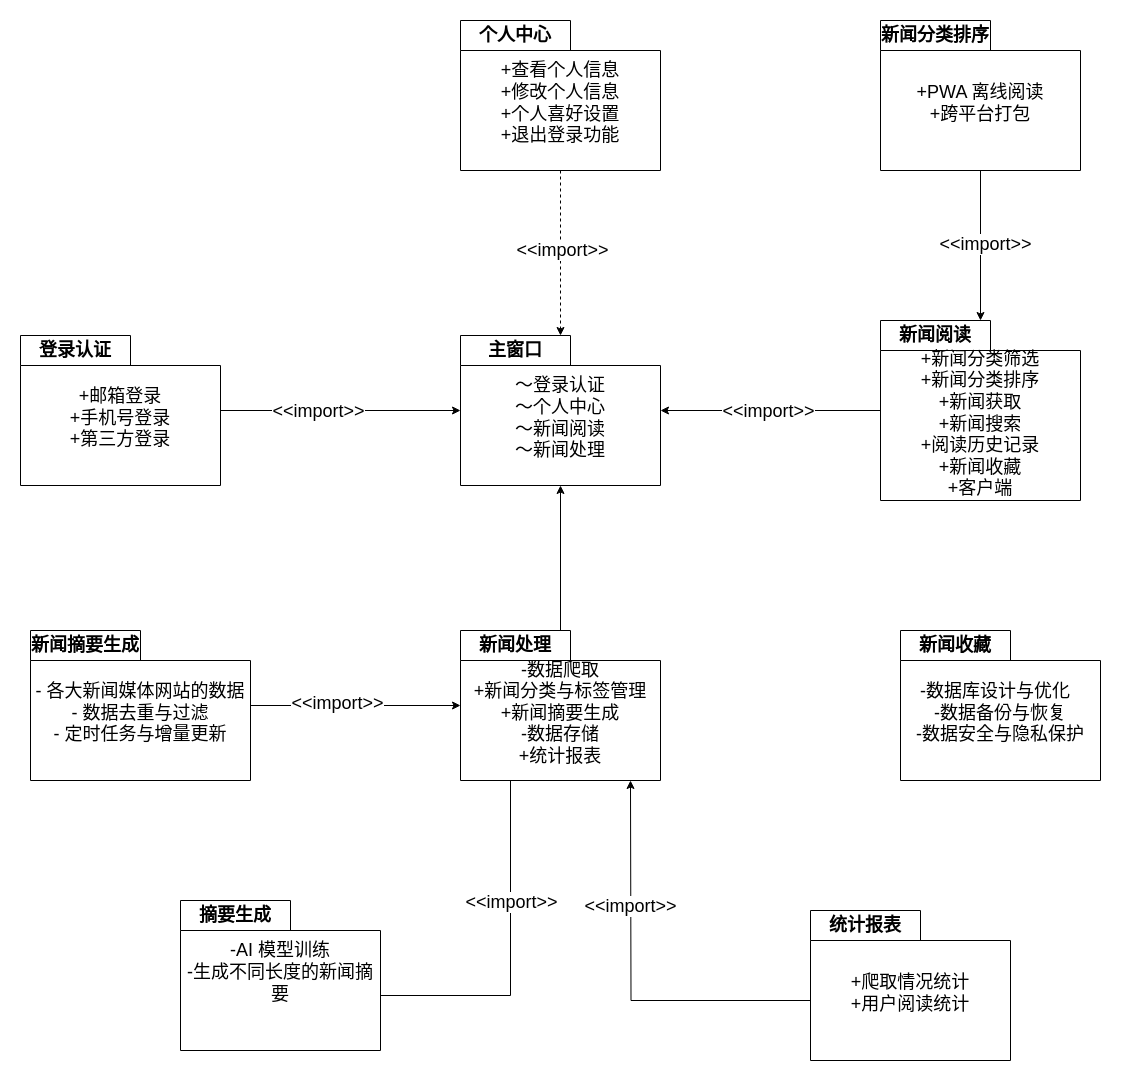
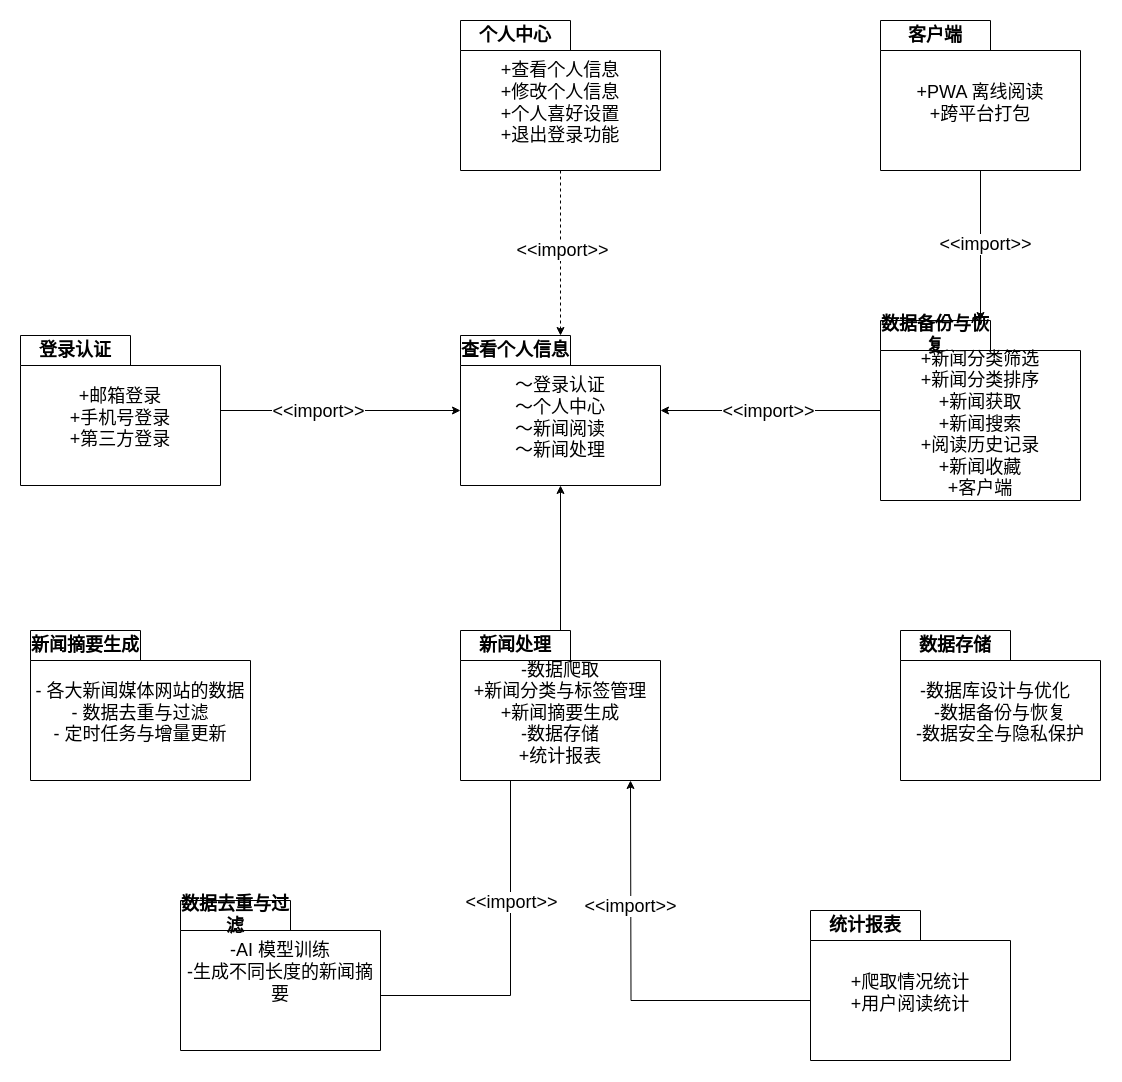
  <mxCell id="0" />
  <mxCell id="1" parent="0" />
  <mxCell id="2" value="登录认证" style="shape=folder;fontStyle=1;tabWidth=110;tabHeight=30;tabPosition=left;html=1;boundedLbl=1;labelInHeader=1;container=1;collapsible=0;whiteSpace=wrap;fontSize=18;" parent="1" vertex="1"><mxGeometry x="20" y="335" width="200" height="150" as="geometry" /></mxCell>
  <mxCell id="3" value="&lt;div style=&quot;font-size: 18px;&quot;&gt;&lt;br style=&quot;font-size: 18px;&quot;&gt;&lt;/div&gt;&lt;div style=&quot;font-size: 18px;&quot;&gt;+邮箱登录&lt;br style=&quot;font-size: 18px;&quot;&gt;&lt;/div&gt;+手机号登录&lt;br style=&quot;font-size: 18px;&quot;&gt;+第三方登录&lt;div style=&quot;font-size: 18px;&quot;&gt;&lt;br style=&quot;font-size: 18px;&quot;&gt;&lt;/div&gt;" style="html=1;strokeColor=none;resizeWidth=1;resizeHeight=1;fillColor=none;part=1;connectable=0;allowArrows=0;deletable=0;whiteSpace=wrap;fontSize=18;" parent="2" vertex="1"><mxGeometry width="200" height="105" relative="1" as="geometry"><mxPoint y="30" as="offset" /></mxGeometry></mxCell>
- <mxCell id="4" value="主窗口" style="shape=folder;fontStyle=1;tabWidth=110;tabHeight=30;tabPosition=left;html=1;boundedLbl=1;labelInHeader=1;container=1;collapsible=0;whiteSpace=wrap;fontSize=18;" parent="1" vertex="1"><mxGeometry x="460" y="335" width="200" height="150" as="geometry" /></mxCell>
+ <mxCell id="4" value="查看个人信息" style="shape=folder;fontStyle=1;tabWidth=110;tabHeight=30;tabPosition=left;html=1;boundedLbl=1;labelInHeader=1;container=1;collapsible=0;whiteSpace=wrap;fontSize=18;" parent="1" vertex="1"><mxGeometry x="460" y="335" width="200" height="150" as="geometry" /></mxCell>
  <mxCell id="5" value="～登录认证&lt;br style=&quot;font-size: 18px;&quot;&gt;～个人中心&lt;div style=&quot;font-size: 18px;&quot;&gt;～新闻阅读&lt;br style=&quot;font-size: 18px;&quot;&gt;～新闻处理&lt;/div&gt;" style="html=1;strokeColor=none;resizeWidth=1;resizeHeight=1;fillColor=none;part=1;connectable=0;allowArrows=0;deletable=0;whiteSpace=wrap;fontSize=18;" parent="4" vertex="1"><mxGeometry width="200" height="105" relative="1" as="geometry"><mxPoint y="30" as="offset" /></mxGeometry></mxCell>
- <mxCell id="6" value="新闻阅读" style="shape=folder;fontStyle=1;tabWidth=110;tabHeight=30;tabPosition=left;html=1;boundedLbl=1;labelInHeader=1;container=1;collapsible=0;whiteSpace=wrap;fontSize=18;" parent="1" vertex="1"><mxGeometry x="880" y="320" width="200" height="180" as="geometry" /></mxCell>
+ <mxCell id="6" value="数据备份与恢复" style="shape=folder;fontStyle=1;tabWidth=110;tabHeight=30;tabPosition=left;html=1;boundedLbl=1;labelInHeader=1;container=1;collapsible=0;whiteSpace=wrap;fontSize=18;" parent="1" vertex="1"><mxGeometry x="880" y="320" width="200" height="180" as="geometry" /></mxCell>
  <mxCell id="7" value="&lt;br style=&quot;font-size: 18px;&quot;&gt;+新闻分类筛选&lt;br style=&quot;font-size: 18px;&quot;&gt;+新闻分类排序&lt;br style=&quot;font-size: 18px;&quot;&gt;+新闻获取&lt;br style=&quot;font-size: 18px;&quot;&gt;+新闻搜索&lt;br style=&quot;font-size: 18px;&quot;&gt;+阅读历史记录&lt;br style=&quot;font-size: 18px;&quot;&gt;+新闻收藏&lt;br style=&quot;font-size: 18px;&quot;&gt;+客户端" style="html=1;strokeColor=none;resizeWidth=1;resizeHeight=1;fillColor=none;part=1;connectable=0;allowArrows=0;deletable=0;whiteSpace=wrap;fontSize=18;" parent="6" vertex="1"><mxGeometry width="200" height="126" relative="1" as="geometry"><mxPoint y="30" as="offset" /></mxGeometry></mxCell>
  <mxCell id="8" value="" style="html=1;strokeColor=none;resizeWidth=1;resizeHeight=1;fillColor=none;part=1;connectable=0;allowArrows=0;deletable=0;whiteSpace=wrap;fontSize=18;" parent="1" vertex="1"><mxGeometry x="110" y="560" width="150" height="70" as="geometry" /></mxCell>
  <mxCell id="9" style="edgeStyle=orthogonalEdgeStyle;rounded=0;orthogonalLoop=1;jettySize=auto;html=1;fontSize=18;dashed=1;" parent="1" source="11" target="4" edge="1"><mxGeometry relative="1" as="geometry" /></mxCell>
  <mxCell id="10" value="&amp;lt;&amp;lt;import&amp;gt;&amp;gt;" style="edgeLabel;html=1;align=center;verticalAlign=middle;resizable=0;points=[];fontSize=18;" parent="9" vertex="1" connectable="0"><mxGeometry x="-0.041" y="1" relative="1" as="geometry"><mxPoint as="offset" /></mxGeometry></mxCell>
  <mxCell id="11" value="个人中心" style="shape=folder;fontStyle=1;tabWidth=110;tabHeight=30;tabPosition=left;html=1;boundedLbl=1;labelInHeader=1;container=1;collapsible=0;whiteSpace=wrap;fontSize=18;" parent="1" vertex="1"><mxGeometry x="460" y="20" width="200" height="150" as="geometry" /></mxCell>
  <mxCell id="12" value="+查看个人信息&lt;br style=&quot;font-size: 18px;&quot;&gt;+修改个人信息&lt;br style=&quot;font-size: 18px;&quot;&gt;+个人喜好设置&lt;br style=&quot;font-size: 18px;&quot;&gt;+退出登录功能" style="html=1;strokeColor=none;resizeWidth=1;resizeHeight=1;fillColor=none;part=1;connectable=0;allowArrows=0;deletable=0;whiteSpace=wrap;fontSize=18;" parent="11" vertex="1"><mxGeometry width="200" height="105" relative="1" as="geometry"><mxPoint y="30" as="offset" /></mxGeometry></mxCell>
  <mxCell id="13" value="新闻处理" style="shape=folder;fontStyle=1;tabWidth=110;tabHeight=30;tabPosition=left;html=1;boundedLbl=1;labelInHeader=1;container=1;collapsible=0;whiteSpace=wrap;fontSize=18;" parent="1" vertex="1"><mxGeometry x="460" y="630" width="200" height="150" as="geometry" /></mxCell>
  <mxCell id="14" value="-数据爬取&lt;br style=&quot;font-size: 18px;&quot;&gt;+新闻分类与标签管理&lt;br style=&quot;font-size: 18px;&quot;&gt;+新闻摘要生成&lt;br style=&quot;font-size: 18px;&quot;&gt;&lt;div style=&quot;font-size: 18px;&quot;&gt;-数据存储&lt;br&gt;+统计报表&lt;/div&gt;" style="html=1;strokeColor=none;resizeWidth=1;resizeHeight=1;fillColor=none;part=1;connectable=0;allowArrows=0;deletable=0;whiteSpace=wrap;fontSize=18;" parent="13" vertex="1"><mxGeometry width="200" height="105" relative="1" as="geometry"><mxPoint y="30" as="offset" /></mxGeometry></mxCell>
  <mxCell id="15" style="rounded=0;orthogonalLoop=1;jettySize=auto;html=1;entryDx=0;entryDy=65;entryPerimeter=0;fontSize=18;" parent="1" source="2" target="4" edge="1"><mxGeometry relative="1" as="geometry" /></mxCell>
  <mxCell id="16" value="&amp;lt;&amp;lt;import&amp;gt;&amp;gt;" style="edgeLabel;html=1;align=center;verticalAlign=middle;resizable=0;points=[];fontSize=18;" parent="15" vertex="1" connectable="0"><mxGeometry x="-0.19" relative="1" as="geometry"><mxPoint as="offset" /></mxGeometry></mxCell>
  <mxCell id="17" style="edgeStyle=orthogonalEdgeStyle;rounded=0;orthogonalLoop=1;jettySize=auto;html=1;entryDx=0;entryDy=0;entryPerimeter=0;fontSize=18;" parent="1" source="13" target="4" edge="1"><mxGeometry relative="1" as="geometry" /></mxCell>
  <mxCell id="18" style="edgeStyle=orthogonalEdgeStyle;rounded=0;orthogonalLoop=1;jettySize=auto;html=1;entryDx=150;entryDy=82.5;entryPerimeter=0;fontSize=18;" parent="1" source="6" target="4" edge="1"><mxGeometry relative="1" as="geometry" /></mxCell>
  <mxCell id="19" value="&amp;lt;&amp;lt;import&amp;gt;&amp;gt;" style="edgeLabel;html=1;align=center;verticalAlign=middle;resizable=0;points=[];fontSize=18;" parent="18" vertex="1" connectable="0"><mxGeometry x="0.03" relative="1" as="geometry"><mxPoint as="offset" /></mxGeometry></mxCell>
  <mxCell id="20" value="" style="html=1;strokeColor=none;resizeWidth=1;resizeHeight=1;fillColor=none;part=1;connectable=0;allowArrows=0;deletable=0;whiteSpace=wrap;fontSize=18;" parent="1" vertex="1"><mxGeometry x="680" y="630" width="150" height="70" as="geometry" /></mxCell>
  <mxCell id="21" value="新闻摘要生成" style="shape=folder;fontStyle=1;tabWidth=110;tabHeight=30;tabPosition=left;html=1;boundedLbl=1;labelInHeader=1;container=1;collapsible=0;whiteSpace=wrap;fontSize=18;" parent="1" vertex="1"><mxGeometry x="30" y="630" width="220" height="150" as="geometry" /></mxCell>
  <mxCell id="22" value="- 各大新闻媒体网站的数据&lt;br style=&quot;font-size: 18px;&quot;&gt;- 数据去重与过滤&lt;br style=&quot;font-size: 18px;&quot;&gt;&lt;div style=&quot;font-size: 18px;&quot;&gt;- 定时任务与增量更新&lt;br style=&quot;font-size: 18px;&quot;&gt;&lt;/div&gt;" style="html=1;strokeColor=none;resizeWidth=1;resizeHeight=1;fillColor=none;part=1;connectable=0;allowArrows=0;deletable=0;whiteSpace=wrap;fontSize=18;" parent="21" vertex="1"><mxGeometry width="220" height="105" relative="1" as="geometry"><mxPoint y="30" as="offset" /></mxGeometry></mxCell>
- <mxCell id="23" value="摘要生成" style="shape=folder;fontStyle=1;tabWidth=110;tabHeight=30;tabPosition=left;html=1;boundedLbl=1;labelInHeader=1;container=1;collapsible=0;whiteSpace=wrap;fontSize=18;" parent="1" vertex="1"><mxGeometry x="180" y="900" width="200" height="150" as="geometry" /></mxCell>
+ <mxCell id="23" value="数据去重与过滤" style="shape=folder;fontStyle=1;tabWidth=110;tabHeight=30;tabPosition=left;html=1;boundedLbl=1;labelInHeader=1;container=1;collapsible=0;whiteSpace=wrap;fontSize=18;" parent="1" vertex="1"><mxGeometry x="180" y="900" width="200" height="150" as="geometry" /></mxCell>
  <mxCell id="24" value="-AI 模型训练&lt;br style=&quot;font-size: 18px;&quot;&gt;-生成不同长度的新闻摘要&lt;div style=&quot;font-size: 18px;&quot;&gt;&lt;br style=&quot;font-size: 18px;&quot;&gt;&lt;/div&gt;" style="html=1;strokeColor=none;resizeWidth=1;resizeHeight=1;fillColor=none;part=1;connectable=0;allowArrows=0;deletable=0;whiteSpace=wrap;fontSize=18;" parent="23" vertex="1"><mxGeometry width="200" height="105" relative="1" as="geometry"><mxPoint y="30" as="offset" /></mxGeometry></mxCell>
- <mxCell id="25" value="新闻收藏" style="shape=folder;fontStyle=1;tabWidth=110;tabHeight=30;tabPosition=left;html=1;boundedLbl=1;labelInHeader=1;container=1;collapsible=0;whiteSpace=wrap;fontSize=18;" parent="1" vertex="1"><mxGeometry x="900" y="630" width="200" height="150" as="geometry" /></mxCell>
+ <mxCell id="25" value="数据存储" style="shape=folder;fontStyle=1;tabWidth=110;tabHeight=30;tabPosition=left;html=1;boundedLbl=1;labelInHeader=1;container=1;collapsible=0;whiteSpace=wrap;fontSize=18;" parent="1" vertex="1"><mxGeometry x="900" y="630" width="200" height="150" as="geometry" /></mxCell>
  <mxCell id="26" value="-数据库设计与优化&lt;span style=&quot;white-space: pre; font-size: 18px;&quot;&gt;&#09;&lt;/span&gt;&lt;br style=&quot;font-size: 18px;&quot;&gt;-数据备份与恢复&lt;div style=&quot;font-size: 18px;&quot;&gt;-数据安全与隐私保护&lt;/div&gt;" style="html=1;strokeColor=none;resizeWidth=1;resizeHeight=1;fillColor=none;part=1;connectable=0;allowArrows=0;deletable=0;whiteSpace=wrap;fontSize=18;" parent="25" vertex="1"><mxGeometry width="200" height="105" relative="1" as="geometry"><mxPoint y="30" as="offset" /></mxGeometry></mxCell>
- <mxCell id="27" value="新闻分类排序" style="shape=folder;fontStyle=1;tabWidth=110;tabHeight=30;tabPosition=left;html=1;boundedLbl=1;labelInHeader=1;container=1;collapsible=0;whiteSpace=wrap;fontSize=18;" parent="1" vertex="1"><mxGeometry x="880" y="20" width="200" height="150" as="geometry" /></mxCell>
+ <mxCell id="27" value="客户端" style="shape=folder;fontStyle=1;tabWidth=110;tabHeight=30;tabPosition=left;html=1;boundedLbl=1;labelInHeader=1;container=1;collapsible=0;whiteSpace=wrap;fontSize=18;" parent="1" vertex="1"><mxGeometry x="880" y="20" width="200" height="150" as="geometry" /></mxCell>
  <mxCell id="28" value="+PWA 离线阅读&lt;br style=&quot;font-size: 18px;&quot;&gt;+跨平台打包&lt;br style=&quot;font-size: 18px;&quot;&gt;" style="html=1;strokeColor=none;resizeWidth=1;resizeHeight=1;fillColor=none;part=1;connectable=0;allowArrows=0;deletable=0;whiteSpace=wrap;fontSize=18;" parent="27" vertex="1"><mxGeometry width="200" height="105" relative="1" as="geometry"><mxPoint y="30" as="offset" /></mxGeometry></mxCell>
  <mxCell id="29" style="edgeStyle=orthogonalEdgeStyle;rounded=0;orthogonalLoop=1;jettySize=auto;html=1;entryDx=0;entryDy=0;entryPerimeter=0;fontSize=18;" parent="1" source="27" target="6" edge="1"><mxGeometry relative="1" as="geometry" /></mxCell>
  <mxCell id="30" value="&amp;lt;&amp;lt;import&amp;gt;&amp;gt;" style="edgeLabel;html=1;align=center;verticalAlign=middle;resizable=0;points=[];fontSize=18;" parent="29" vertex="1" connectable="0"><mxGeometry x="-0.028" y="4" relative="1" as="geometry"><mxPoint as="offset" /></mxGeometry></mxCell>
  <mxCell id="31" value="统计报表" style="shape=folder;fontStyle=1;tabWidth=110;tabHeight=30;tabPosition=left;html=1;boundedLbl=1;labelInHeader=1;container=1;collapsible=0;whiteSpace=wrap;fontSize=18;" parent="1" vertex="1"><mxGeometry x="810" y="910" width="200" height="150" as="geometry" /></mxCell>
  <mxCell id="32" value="+爬取情况统计&lt;br&gt;+用户阅读统计" style="html=1;strokeColor=none;resizeWidth=1;resizeHeight=1;fillColor=none;part=1;connectable=0;allowArrows=0;deletable=0;whiteSpace=wrap;fontSize=18;" parent="31" vertex="1"><mxGeometry width="200" height="105" relative="1" as="geometry"><mxPoint y="30" as="offset" /></mxGeometry></mxCell>
- <mxCell id="33" style="edgeStyle=orthogonalEdgeStyle;rounded=0;orthogonalLoop=1;jettySize=auto;html=1;entryDx=0;entryDy=0;entryPerimeter=0;" parent="1" source="21" target="13" edge="1"><mxGeometry relative="1" as="geometry" /></mxCell>
- <mxCell id="34" value="&lt;span style=&quot;font-size: 18px;&quot;&gt;&amp;lt;&amp;lt;import&amp;gt;&amp;gt;&lt;/span&gt;" style="edgeLabel;html=1;align=center;verticalAlign=middle;resizable=0;points=[];" parent="33" vertex="1" connectable="0"><mxGeometry x="-0.184" y="3" relative="1" as="geometry"><mxPoint as="offset" /></mxGeometry></mxCell>
  <mxCell id="35" style="edgeStyle=orthogonalEdgeStyle;rounded=0;orthogonalLoop=1;jettySize=auto;html=1;entryDx=0;entryDy=0;entryPerimeter=0;endArrow=none;" parent="1" source="23" target="13" edge="1"><mxGeometry relative="1" as="geometry"><Array as="points"><mxPoint x="510" y="995" /></Array></mxGeometry></mxCell>
  <mxCell id="36" value="&lt;span style=&quot;font-size: 18px;&quot;&gt;&amp;lt;&amp;lt;import&amp;gt;&amp;gt;&lt;/span&gt;" style="edgeLabel;html=1;align=center;verticalAlign=middle;resizable=0;points=[];" parent="35" vertex="1" connectable="0"><mxGeometry x="0.299" relative="1" as="geometry"><mxPoint as="offset" /></mxGeometry></mxCell>
  <mxCell id="37" style="edgeStyle=orthogonalEdgeStyle;rounded=0;orthogonalLoop=1;jettySize=auto;html=1;entryDx=0;entryDy=0;entryPerimeter=0;exitX=0;exitY=0;exitDx=0;exitDy=90;exitPerimeter=0;" parent="1" source="31" edge="1"><mxGeometry relative="1" as="geometry"><mxPoint x="829" y="993.95" as="sourcePoint" /><mxPoint x="630" y="780" as="targetPoint" /></mxGeometry></mxCell>
  <mxCell id="38" value="&lt;span style=&quot;font-size: 18px;&quot;&gt;&amp;lt;&amp;lt;import&amp;gt;&amp;gt;&lt;/span&gt;" style="edgeLabel;html=1;align=center;verticalAlign=middle;resizable=0;points=[];" parent="37" vertex="1" connectable="0"><mxGeometry x="0.374" y="1" relative="1" as="geometry"><mxPoint as="offset" /></mxGeometry></mxCell>
